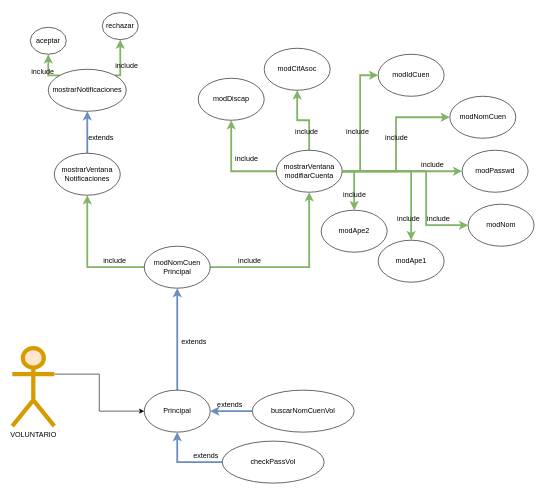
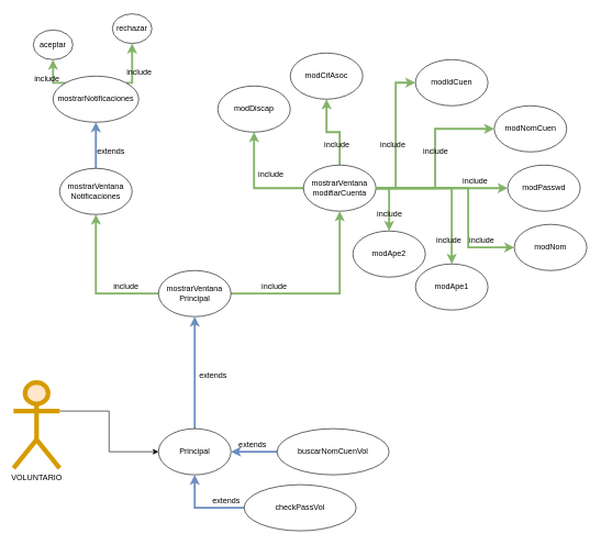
  <mxCell id="0" />
  <mxCell id="1" parent="0" />
  <mxCell id="2" style="edgeStyle=orthogonalEdgeStyle;rounded=0;orthogonalLoop=1;jettySize=auto;html=1;exitX=1;exitY=0.333;exitDx=0;exitDy=0;exitPerimeter=0;entryX=0;entryY=0.5;entryDx=0;entryDy=0;" edge="1" parent="1" source="3" target="5"><mxGeometry relative="1" as="geometry" /></mxCell>
  <mxCell id="3" value="VOLUNTARIO" style="shape=umlActor;verticalLabelPosition=bottom;labelBackgroundColor=#ffffff;verticalAlign=top;html=1;outlineConnect=0;fillColor=#ffe6cc;strokeColor=#d79b00;strokeWidth=7;perimeterSpacing=0;" vertex="1" parent="1"><mxGeometry x="20" y="580" width="70" height="130" as="geometry" /></mxCell>
  <mxCell id="4" style="edgeStyle=orthogonalEdgeStyle;rounded=0;orthogonalLoop=1;jettySize=auto;html=1;exitX=0.5;exitY=0;exitDx=0;exitDy=0;entryX=0.5;entryY=1;entryDx=0;entryDy=0;fillColor=#dae8fc;strokeColor=#6c8ebf;strokeWidth=3;" edge="1" parent="1" source="5" target="39"><mxGeometry relative="1" as="geometry" /></mxCell>
  <mxCell id="5" value="Principal" style="ellipse;whiteSpace=wrap;html=1;" vertex="1" parent="1"><mxGeometry x="240" y="650" width="110" height="70" as="geometry" /></mxCell>
  <mxCell id="6" style="edgeStyle=orthogonalEdgeStyle;rounded=0;orthogonalLoop=1;jettySize=auto;html=1;entryX=1;entryY=0.5;entryDx=0;entryDy=0;fillColor=#dae8fc;strokeColor=#6c8ebf;strokeWidth=3;" edge="1" parent="1" source="7" target="5"><mxGeometry relative="1" as="geometry" /></mxCell>
  <mxCell id="7" value="buscarNomCuenVol" style="ellipse;whiteSpace=wrap;html=1;" vertex="1" parent="1"><mxGeometry x="420" y="650" width="170" height="70" as="geometry" /></mxCell>
  <mxCell id="8" style="edgeStyle=orthogonalEdgeStyle;rounded=0;orthogonalLoop=1;jettySize=auto;html=1;exitX=0;exitY=0.5;exitDx=0;exitDy=0;fillColor=#dae8fc;strokeColor=#6c8ebf;strokeWidth=3;" edge="1" parent="1" source="9" target="5"><mxGeometry relative="1" as="geometry" /></mxCell>
  <mxCell id="9" value="checkPassVol" style="ellipse;whiteSpace=wrap;html=1;" vertex="1" parent="1"><mxGeometry x="370" y="735" width="170" height="70" as="geometry" /></mxCell>
  <mxCell id="10" value="extends" style="text;html=1;resizable=0;points=[];autosize=1;align=left;verticalAlign=top;spacingTop=-4;" vertex="1" parent="1"><mxGeometry x="320" y="750" width="60" height="20" as="geometry" /></mxCell>
  <mxCell id="11" value="extends" style="text;html=1;resizable=0;points=[];autosize=1;align=left;verticalAlign=top;spacingTop=-4;" vertex="1" parent="1"><mxGeometry x="360" y="665" width="60" height="20" as="geometry" /></mxCell>
  <mxCell id="12" style="edgeStyle=orthogonalEdgeStyle;rounded=0;orthogonalLoop=1;jettySize=auto;html=1;exitX=1;exitY=0.5;exitDx=0;exitDy=0;entryX=0;entryY=0.5;entryDx=0;entryDy=0;fillColor=#d5e8d4;strokeColor=#82b366;strokeWidth=3;" edge="1" parent="1" source="18" target="19"><mxGeometry relative="1" as="geometry" /></mxCell>
  <mxCell id="13" style="edgeStyle=orthogonalEdgeStyle;rounded=0;orthogonalLoop=1;jettySize=auto;html=1;exitX=1;exitY=0.5;exitDx=0;exitDy=0;fillColor=#d5e8d4;strokeColor=#82b366;strokeWidth=3;" edge="1" parent="1" source="18" target="21"><mxGeometry relative="1" as="geometry" /></mxCell>
  <mxCell id="14" style="edgeStyle=orthogonalEdgeStyle;rounded=0;orthogonalLoop=1;jettySize=auto;html=1;exitX=1;exitY=0.5;exitDx=0;exitDy=0;entryX=0.5;entryY=0;entryDx=0;entryDy=0;fillColor=#d5e8d4;strokeColor=#82b366;strokeWidth=3;" edge="1" parent="1" source="18" target="29"><mxGeometry relative="1" as="geometry" /></mxCell>
  <mxCell id="15" style="edgeStyle=orthogonalEdgeStyle;rounded=0;orthogonalLoop=1;jettySize=auto;html=1;exitX=1;exitY=0.5;exitDx=0;exitDy=0;entryX=0.5;entryY=0;entryDx=0;entryDy=0;fillColor=#d5e8d4;strokeColor=#82b366;strokeWidth=3;" edge="1" parent="1" source="18" target="31"><mxGeometry relative="1" as="geometry" /></mxCell>
  <mxCell id="16" style="edgeStyle=orthogonalEdgeStyle;rounded=0;orthogonalLoop=1;jettySize=auto;html=1;exitX=0.5;exitY=0;exitDx=0;exitDy=0;entryX=0.5;entryY=1;entryDx=0;entryDy=0;fillColor=#d5e8d4;strokeColor=#82b366;strokeWidth=3;" edge="1" parent="1" source="18" target="33"><mxGeometry relative="1" as="geometry" /></mxCell>
  <mxCell id="17" style="edgeStyle=orthogonalEdgeStyle;rounded=0;orthogonalLoop=1;jettySize=auto;html=1;exitX=0;exitY=0.5;exitDx=0;exitDy=0;entryX=0.5;entryY=1;entryDx=0;entryDy=0;fillColor=#d5e8d4;strokeColor=#82b366;strokeWidth=3;" edge="1" parent="1" source="18" target="35"><mxGeometry relative="1" as="geometry" /></mxCell>
  <mxCell id="18" value="mostrarVentana&lt;br&gt;modifiarCuenta" style="ellipse;whiteSpace=wrap;html=1;" vertex="1" parent="1"><mxGeometry x="460" y="250" width="110" height="70" as="geometry" /></mxCell>
  <mxCell id="19" value="modIdCuen" style="ellipse;whiteSpace=wrap;html=1;" vertex="1" parent="1"><mxGeometry x="630" y="90" width="110" height="70" as="geometry" /></mxCell>
  <mxCell id="20" value="modNomCuen" style="ellipse;whiteSpace=wrap;html=1;" vertex="1" parent="1"><mxGeometry x="749.5" y="160" width="110" height="70" as="geometry" /></mxCell>
  <mxCell id="21" value="modPasswd" style="ellipse;whiteSpace=wrap;html=1;" vertex="1" parent="1"><mxGeometry x="770" y="250" width="110" height="70" as="geometry" /></mxCell>
  <mxCell id="22" value="include" style="text;html=1;resizable=0;points=[];autosize=1;align=left;verticalAlign=top;spacingTop=-4;" vertex="1" parent="1"><mxGeometry x="575" y="210" width="50" height="20" as="geometry" /></mxCell>
  <mxCell id="23" style="edgeStyle=orthogonalEdgeStyle;rounded=0;orthogonalLoop=1;jettySize=auto;html=1;exitX=1;exitY=0.5;exitDx=0;exitDy=0;entryX=0;entryY=0.5;entryDx=0;entryDy=0;fillColor=#d5e8d4;strokeColor=#82b366;strokeWidth=3;" edge="1" parent="1" source="18" target="20"><mxGeometry relative="1" as="geometry"><mxPoint x="580.333" y="295.333" as="sourcePoint" /><mxPoint x="640.333" y="135.333" as="targetPoint" /></mxGeometry></mxCell>
  <mxCell id="24" value="include" style="text;html=1;resizable=0;points=[];autosize=1;align=left;verticalAlign=top;spacingTop=-4;" vertex="1" parent="1"><mxGeometry x="640" y="220" width="50" height="20" as="geometry" /></mxCell>
  <mxCell id="25" value="include" style="text;html=1;resizable=0;points=[];autosize=1;align=left;verticalAlign=top;spacingTop=-4;" vertex="1" parent="1"><mxGeometry x="700" y="265" width="50" height="20" as="geometry" /></mxCell>
  <mxCell id="26" style="edgeStyle=orthogonalEdgeStyle;rounded=0;orthogonalLoop=1;jettySize=auto;html=1;exitX=1;exitY=0.5;exitDx=0;exitDy=0;entryX=0;entryY=0.5;entryDx=0;entryDy=0;fillColor=#d5e8d4;strokeColor=#82b366;strokeWidth=3;" edge="1" parent="1" target="27" source="18"><mxGeometry relative="1" as="geometry"><mxPoint x="579.833" y="397.167" as="sourcePoint" /><Array as="points"><mxPoint x="710" y="285" /><mxPoint x="710" y="375" /></Array></mxGeometry></mxCell>
  <mxCell id="27" value="modNom" style="ellipse;whiteSpace=wrap;html=1;" vertex="1" parent="1"><mxGeometry x="780" y="340" width="110" height="70" as="geometry" /></mxCell>
  <mxCell id="28" value="include" style="text;html=1;resizable=0;points=[];autosize=1;align=left;verticalAlign=top;spacingTop=-4;" vertex="1" parent="1"><mxGeometry x="710" y="355" width="50" height="20" as="geometry" /></mxCell>
  <mxCell id="29" value="modApe1" style="ellipse;whiteSpace=wrap;html=1;" vertex="1" parent="1"><mxGeometry x="630" y="400" width="110" height="70" as="geometry" /></mxCell>
  <mxCell id="30" value="include" style="text;html=1;resizable=0;points=[];autosize=1;align=left;verticalAlign=top;spacingTop=-4;" vertex="1" parent="1"><mxGeometry x="660" y="355" width="50" height="20" as="geometry" /></mxCell>
  <mxCell id="31" value="modApe2" style="ellipse;whiteSpace=wrap;html=1;" vertex="1" parent="1"><mxGeometry x="535" y="350" width="110" height="70" as="geometry" /></mxCell>
  <mxCell id="32" value="include" style="text;html=1;resizable=0;points=[];autosize=1;align=left;verticalAlign=top;spacingTop=-4;" vertex="1" parent="1"><mxGeometry x="570" y="315" width="50" height="20" as="geometry" /></mxCell>
  <mxCell id="33" value="modCifAsoc" style="ellipse;whiteSpace=wrap;html=1;" vertex="1" parent="1"><mxGeometry x="440" y="80" width="110" height="70" as="geometry" /></mxCell>
  <mxCell id="34" value="include" style="text;html=1;resizable=0;points=[];autosize=1;align=left;verticalAlign=top;spacingTop=-4;" vertex="1" parent="1"><mxGeometry x="490" y="210" width="50" height="20" as="geometry" /></mxCell>
  <mxCell id="35" value="modDiscap" style="ellipse;whiteSpace=wrap;html=1;" vertex="1" parent="1"><mxGeometry x="330" y="130" width="110" height="70" as="geometry" /></mxCell>
  <mxCell id="36" value="include" style="text;html=1;resizable=0;points=[];autosize=1;align=left;verticalAlign=top;spacingTop=-4;" vertex="1" parent="1"><mxGeometry x="390" y="255" width="50" height="20" as="geometry" /></mxCell>
  <mxCell id="37" style="edgeStyle=orthogonalEdgeStyle;rounded=0;orthogonalLoop=1;jettySize=auto;html=1;exitX=1;exitY=0.5;exitDx=0;exitDy=0;entryX=0.5;entryY=1;entryDx=0;entryDy=0;fillColor=#d5e8d4;strokeColor=#82b366;strokeWidth=3;" edge="1" parent="1" source="39" target="18"><mxGeometry relative="1" as="geometry" /></mxCell>
  <mxCell id="38" style="edgeStyle=orthogonalEdgeStyle;rounded=0;orthogonalLoop=1;jettySize=auto;html=1;exitX=0;exitY=0.5;exitDx=0;exitDy=0;entryX=0.5;entryY=1;entryDx=0;entryDy=0;fillColor=#d5e8d4;strokeColor=#82b366;strokeWidth=3;" edge="1" parent="1" source="39" target="43"><mxGeometry relative="1" as="geometry" /></mxCell>
- <mxCell id="39" value="modNomCuen&lt;br&gt;Principal" style="ellipse;whiteSpace=wrap;html=1;" vertex="1" parent="1"><mxGeometry x="240" y="410" width="110" height="70" as="geometry" /></mxCell>
+ <mxCell id="39" value="mostrarVentana&lt;br&gt;Principal" style="ellipse;whiteSpace=wrap;html=1;" vertex="1" parent="1"><mxGeometry x="240" y="410" width="110" height="70" as="geometry" /></mxCell>
  <mxCell id="40" value="include" style="text;html=1;resizable=0;points=[];autosize=1;align=left;verticalAlign=top;spacingTop=-4;" vertex="1" parent="1"><mxGeometry x="395" y="425" width="50" height="20" as="geometry" /></mxCell>
  <mxCell id="41" value="extends" style="text;html=1;resizable=0;points=[];autosize=1;align=left;verticalAlign=top;spacingTop=-4;" vertex="1" parent="1"><mxGeometry x="300" y="560" width="60" height="20" as="geometry" /></mxCell>
  <mxCell id="42" style="edgeStyle=orthogonalEdgeStyle;rounded=0;orthogonalLoop=1;jettySize=auto;html=1;exitX=0.5;exitY=0;exitDx=0;exitDy=0;entryX=0.5;entryY=1;entryDx=0;entryDy=0;fillColor=#dae8fc;strokeColor=#6c8ebf;strokeWidth=3;" edge="1" parent="1" source="43" target="46"><mxGeometry relative="1" as="geometry" /></mxCell>
  <mxCell id="43" value="mostrarVentana&lt;br&gt;Notificaciones" style="ellipse;whiteSpace=wrap;html=1;" vertex="1" parent="1"><mxGeometry x="90" y="255" width="110" height="70" as="geometry" /></mxCell>
  <mxCell id="44" style="edgeStyle=orthogonalEdgeStyle;rounded=0;orthogonalLoop=1;jettySize=auto;html=1;exitX=0;exitY=0;exitDx=0;exitDy=0;entryX=0.5;entryY=1;entryDx=0;entryDy=0;strokeWidth=3;fillColor=#d5e8d4;strokeColor=#82b366;" edge="1" parent="1" source="46" target="48"><mxGeometry relative="1" as="geometry"><Array as="points"><mxPoint x="80" y="126" /></Array></mxGeometry></mxCell>
  <mxCell id="45" style="edgeStyle=orthogonalEdgeStyle;rounded=0;orthogonalLoop=1;jettySize=auto;html=1;exitX=1;exitY=0;exitDx=0;exitDy=0;entryX=0.5;entryY=1;entryDx=0;entryDy=0;fillColor=#d5e8d4;strokeColor=#82b366;strokeWidth=3;" edge="1" parent="1" source="46" target="49"><mxGeometry relative="1" as="geometry"><Array as="points"><mxPoint x="200" y="126" /></Array></mxGeometry></mxCell>
  <mxCell id="46" value="mostrarNotificaciones" style="ellipse;whiteSpace=wrap;html=1;" vertex="1" parent="1"><mxGeometry x="80" y="115" width="130" height="70" as="geometry" /></mxCell>
  <mxCell id="47" value="extends" style="text;html=1;resizable=0;points=[];autosize=1;align=left;verticalAlign=top;spacingTop=-4;" vertex="1" parent="1"><mxGeometry x="145" y="219.5" width="60" height="20" as="geometry" /></mxCell>
  <mxCell id="48" value="aceptar" style="ellipse;whiteSpace=wrap;html=1;" vertex="1" parent="1"><mxGeometry x="50" y="45" width="60" height="45" as="geometry" /></mxCell>
  <mxCell id="49" value="rechazar" style="ellipse;whiteSpace=wrap;html=1;" vertex="1" parent="1"><mxGeometry x="170" y="20.5" width="60" height="45" as="geometry" /></mxCell>
  <mxCell id="50" value="include" style="text;html=1;resizable=0;points=[];autosize=1;align=left;verticalAlign=top;spacingTop=-4;" vertex="1" parent="1"><mxGeometry x="50" y="110" width="50" height="20" as="geometry" /></mxCell>
  <mxCell id="51" value="include" style="text;html=1;resizable=0;points=[];autosize=1;align=left;verticalAlign=top;spacingTop=-4;" vertex="1" parent="1"><mxGeometry x="190" y="100" width="50" height="20" as="geometry" /></mxCell>
  <mxCell id="52" value="include" style="text;html=1;resizable=0;points=[];autosize=1;align=left;verticalAlign=top;spacingTop=-4;" vertex="1" parent="1"><mxGeometry x="170" y="425" width="50" height="20" as="geometry" /></mxCell>
